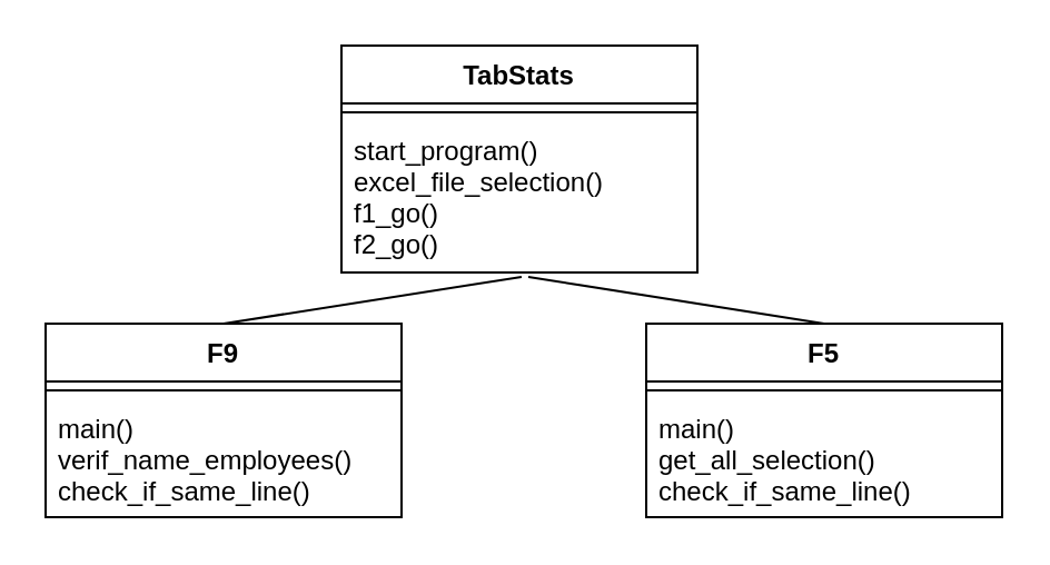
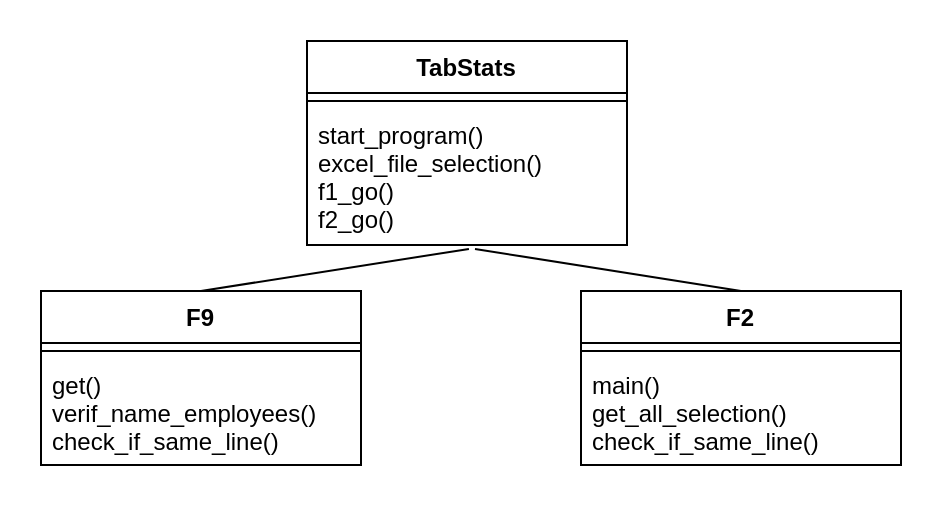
  <mxCell id="0" />
  <mxCell id="1" parent="0" />
- <mxCell id="2" value="F5" style="swimlane;fontStyle=1;align=center;verticalAlign=top;childLayout=stackLayout;horizontal=1;startSize=26;horizontalStack=0;resizeParent=1;resizeParentMax=0;resizeLast=0;collapsible=1;marginBottom=0;" parent="1" vertex="1"><mxGeometry x="290" y="145" width="160" height="87" as="geometry" /></mxCell>
+ <mxCell id="2" value="F2" style="swimlane;fontStyle=1;align=center;verticalAlign=top;childLayout=stackLayout;horizontal=1;startSize=26;horizontalStack=0;resizeParent=1;resizeParentMax=0;resizeLast=0;collapsible=1;marginBottom=0;" parent="1" vertex="1"><mxGeometry x="290" y="145" width="160" height="87" as="geometry" /></mxCell>
  <mxCell id="3" value="" style="line;strokeWidth=1;fillColor=none;align=left;verticalAlign=middle;spacingTop=-1;spacingLeft=3;spacingRight=3;rotatable=0;labelPosition=right;points=[];portConstraint=eastwest;" parent="2" vertex="1"><mxGeometry y="26" width="160" height="8" as="geometry" /></mxCell>
  <mxCell id="4" value="main()&#10;get_all_selection()&#10;check_if_same_line()&#10;" style="text;strokeColor=none;fillColor=none;align=left;verticalAlign=top;spacingLeft=4;spacingRight=4;overflow=hidden;rotatable=0;points=[[0,0.5],[1,0.5]];portConstraint=eastwest;" parent="2" vertex="1"><mxGeometry y="34" width="160" height="53" as="geometry" /></mxCell>
  <mxCell id="5" value="F9" style="swimlane;fontStyle=1;align=center;verticalAlign=top;childLayout=stackLayout;horizontal=1;startSize=26;horizontalStack=0;resizeParent=1;resizeParentMax=0;resizeLast=0;collapsible=1;marginBottom=0;" parent="1" vertex="1"><mxGeometry x="20" y="145" width="160" height="87" as="geometry" /></mxCell>
  <mxCell id="6" value="" style="line;strokeWidth=1;fillColor=none;align=left;verticalAlign=middle;spacingTop=-1;spacingLeft=3;spacingRight=3;rotatable=0;labelPosition=right;points=[];portConstraint=eastwest;" parent="5" vertex="1"><mxGeometry y="26" width="160" height="8" as="geometry" /></mxCell>
- <mxCell id="7" value="main()&#10;verif_name_employees()&#10;check_if_same_line()" style="text;strokeColor=none;fillColor=none;align=left;verticalAlign=top;spacingLeft=4;spacingRight=4;overflow=hidden;rotatable=0;points=[[0,0.5],[1,0.5]];portConstraint=eastwest;" parent="5" vertex="1"><mxGeometry y="34" width="160" height="53" as="geometry" /></mxCell>
+ <mxCell id="7" value="get()&#10;verif_name_employees()&#10;check_if_same_line()" style="text;strokeColor=none;fillColor=none;align=left;verticalAlign=top;spacingLeft=4;spacingRight=4;overflow=hidden;rotatable=0;points=[[0,0.5],[1,0.5]];portConstraint=eastwest;" parent="5" vertex="1"><mxGeometry y="34" width="160" height="53" as="geometry" /></mxCell>
  <mxCell id="8" value="TabStats" style="swimlane;fontStyle=1;align=center;verticalAlign=top;childLayout=stackLayout;horizontal=1;startSize=26;horizontalStack=0;resizeParent=1;resizeParentMax=0;resizeLast=0;collapsible=1;marginBottom=0;" parent="1" vertex="1"><mxGeometry x="153" y="20" width="160" height="102" as="geometry" /></mxCell>
  <mxCell id="9" value="" style="line;strokeWidth=1;fillColor=none;align=left;verticalAlign=middle;spacingTop=-1;spacingLeft=3;spacingRight=3;rotatable=0;labelPosition=right;points=[];portConstraint=eastwest;" parent="8" vertex="1"><mxGeometry y="26" width="160" height="8" as="geometry" /></mxCell>
  <mxCell id="10" value="start_program()&#10;excel_file_selection()&#10;f1_go()&#10;f2_go()" style="text;strokeColor=none;fillColor=none;align=left;verticalAlign=top;spacingLeft=4;spacingRight=4;overflow=hidden;rotatable=0;points=[[0,0.5],[1,0.5]];portConstraint=eastwest;" parent="8" vertex="1"><mxGeometry y="34" width="160" height="68" as="geometry" /></mxCell>
  <mxCell id="11" value="" style="endArrow=none;html=1;exitX=0.5;exitY=0;exitDx=0;exitDy=0;entryX=0.506;entryY=1.029;entryDx=0;entryDy=0;entryPerimeter=0;" edge="1" parent="1" source="5" target="10"><mxGeometry width="50" height="50" relative="1" as="geometry"><mxPoint x="3" y="180" as="sourcePoint" /><mxPoint x="53" y="130" as="targetPoint" /></mxGeometry></mxCell>
  <mxCell id="12" value="" style="endArrow=none;html=1;exitX=0.5;exitY=0;exitDx=0;exitDy=0;entryX=0.525;entryY=1.029;entryDx=0;entryDy=0;entryPerimeter=0;" edge="1" parent="1" source="2" target="10"><mxGeometry width="50" height="50" relative="1" as="geometry"><mxPoint x="110" y="206" as="sourcePoint" /><mxPoint x="243.96" y="159.972" as="targetPoint" /></mxGeometry></mxCell>
